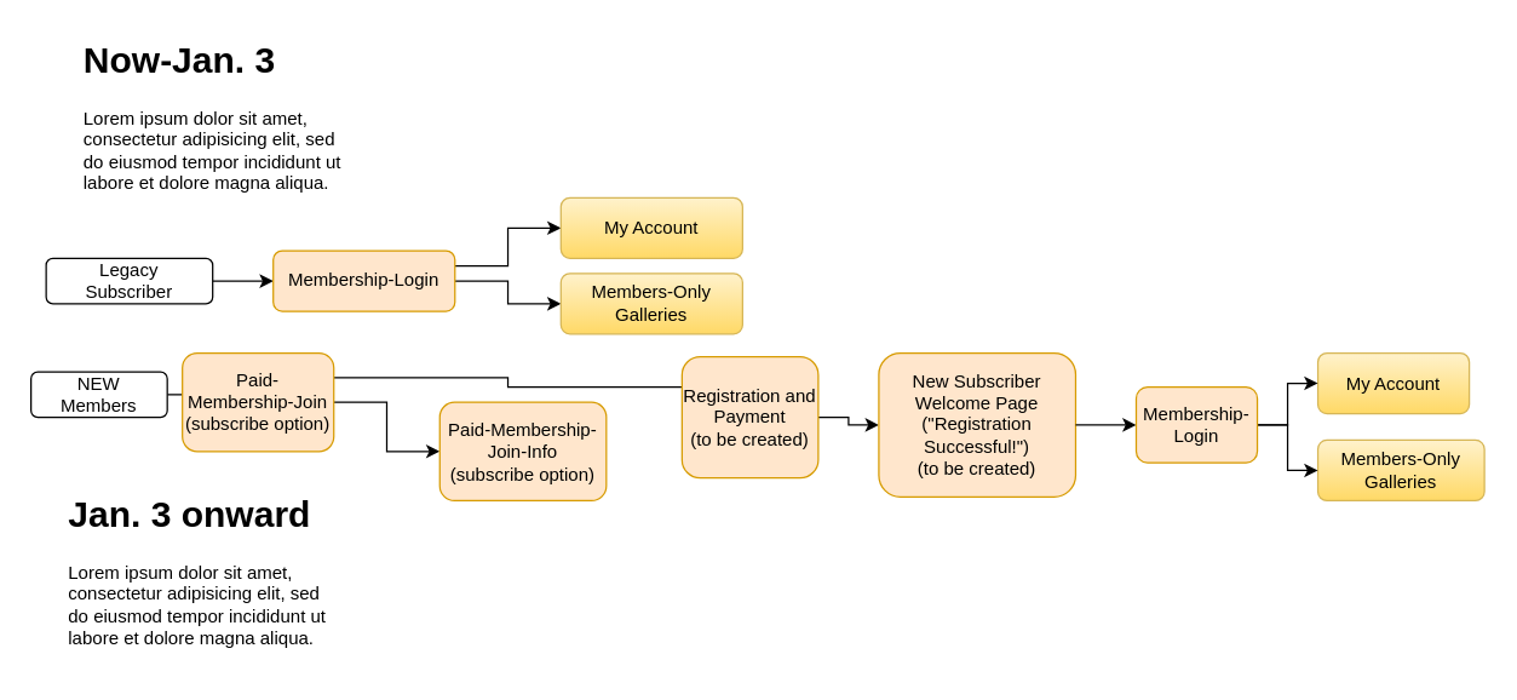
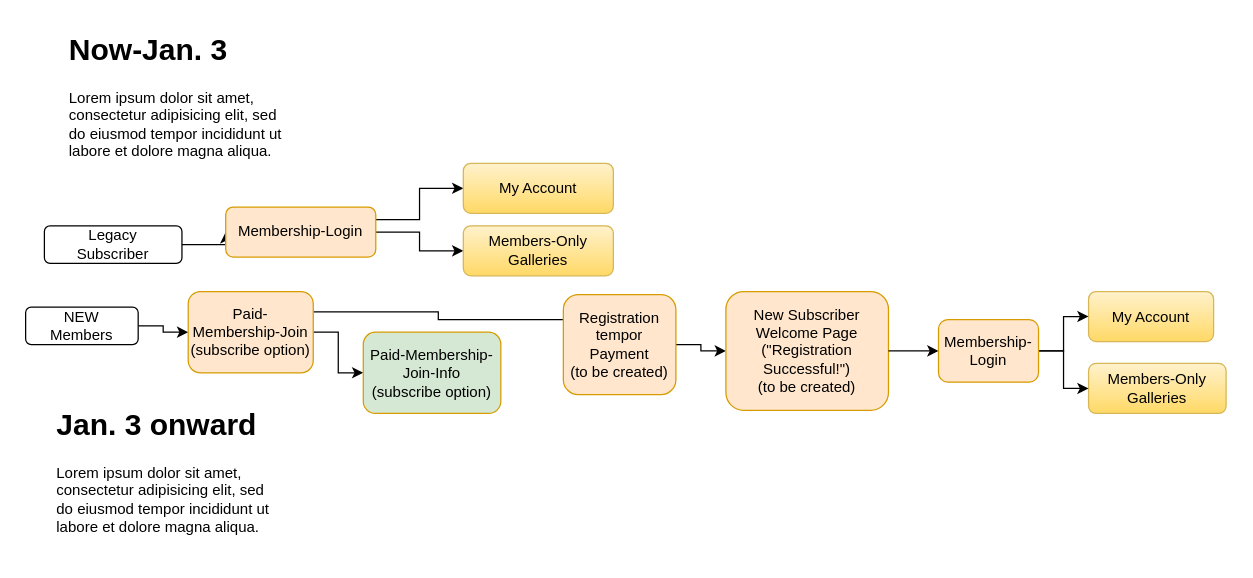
  <mxCell id="0" />
  <mxCell id="1" parent="0" />
  <mxCell id="2" style="edgeStyle=orthogonalEdgeStyle;rounded=0;orthogonalLoop=1;jettySize=auto;html=1;exitX=1;exitY=0.5;exitDx=0;exitDy=0;entryX=0;entryY=0.5;entryDx=0;entryDy=0;" edge="1" parent="1" source="3" target="6"><mxGeometry relative="1" as="geometry" /></mxCell>
- <mxCell id="3" value="Legacy&lt;br&gt;Subscriber" style="rounded=1;whiteSpace=wrap;html=1;fontSize=12;glass=0;strokeWidth=1;shadow=0;" parent="1" vertex="1"><mxGeometry x="30" y="170" width="110" height="30" as="geometry" /></mxCell>
+ <mxCell id="3" value="Legacy&lt;br&gt;Subscriber" style="rounded=1;whiteSpace=wrap;html=1;fontSize=12;glass=0;strokeWidth=1;shadow=0;" parent="1" vertex="1"><mxGeometry x="35" y="180" width="110" height="30" as="geometry" /></mxCell>
  <mxCell id="4" style="edgeStyle=orthogonalEdgeStyle;rounded=0;orthogonalLoop=1;jettySize=auto;html=1;entryX=0;entryY=0.5;entryDx=0;entryDy=0;" edge="1" parent="1" source="6" target="17"><mxGeometry relative="1" as="geometry" /></mxCell>
  <mxCell id="5" style="edgeStyle=orthogonalEdgeStyle;rounded=0;orthogonalLoop=1;jettySize=auto;html=1;exitX=1;exitY=0.25;exitDx=0;exitDy=0;entryX=0;entryY=0.5;entryDx=0;entryDy=0;" edge="1" parent="1" source="6" target="8"><mxGeometry relative="1" as="geometry" /></mxCell>
  <mxCell id="6" value="Membership-Login" style="rounded=1;whiteSpace=wrap;html=1;fontSize=12;glass=0;strokeWidth=1;shadow=0;fillColor=#ffe6cc;strokeColor=#d79b00;" parent="1" vertex="1"><mxGeometry x="180" y="165" width="120" height="40" as="geometry" /></mxCell>
  <mxCell id="7" value="&lt;h1&gt;Now-Jan. 3&lt;/h1&gt;&lt;p&gt;Lorem ipsum dolor sit amet, consectetur adipisicing elit, sed do eiusmod tempor incididunt ut labore et dolore magna aliqua.&lt;/p&gt;" style="text;html=1;strokeColor=none;fillColor=none;spacing=5;spacingTop=-20;whiteSpace=wrap;overflow=hidden;rounded=0;" vertex="1" parent="1"><mxGeometry x="50" y="20" width="190" height="120" as="geometry" /></mxCell>
  <mxCell id="8" value="My Account" style="rounded=1;whiteSpace=wrap;html=1;fontSize=12;glass=0;strokeWidth=1;shadow=0;fillColor=#fff2cc;strokeColor=#d6b656;gradientColor=#ffd966;" vertex="1" parent="1"><mxGeometry x="370" y="130" width="120" height="40" as="geometry" /></mxCell>
  <mxCell id="9" value="" style="edgeStyle=orthogonalEdgeStyle;rounded=0;orthogonalLoop=1;jettySize=auto;html=1;" edge="1" parent="1" source="10" target="13"><mxGeometry relative="1" as="geometry" /></mxCell>
  <mxCell id="10" value="NEW&lt;br&gt;Members" style="rounded=1;whiteSpace=wrap;html=1;fontSize=12;glass=0;strokeWidth=1;shadow=0;" vertex="1" parent="1"><mxGeometry x="20" y="245" width="90" height="30" as="geometry" /></mxCell>
  <mxCell id="11" style="edgeStyle=orthogonalEdgeStyle;rounded=0;orthogonalLoop=1;jettySize=auto;html=1;exitX=1;exitY=0.5;exitDx=0;exitDy=0;entryX=0;entryY=0.5;entryDx=0;entryDy=0;" edge="1" parent="1" source="13" target="14"><mxGeometry relative="1" as="geometry" /></mxCell>
  <mxCell id="12" style="edgeStyle=orthogonalEdgeStyle;rounded=0;orthogonalLoop=1;jettySize=auto;html=1;exitX=1;exitY=0.25;exitDx=0;exitDy=0;entryX=0;entryY=0.25;entryDx=0;entryDy=0;endArrow=none;" edge="1" parent="1" source="13" target="16"><mxGeometry relative="1" as="geometry" /></mxCell>
- <mxCell id="13" value="Paid-Membership-Join&lt;br&gt;(subscribe option)" style="rounded=1;whiteSpace=wrap;html=1;fontSize=12;glass=0;strokeWidth=1;shadow=0;fillColor=#ffe6cc;strokeColor=#d79b00;" vertex="1" parent="1"><mxGeometry x="120" y="232.5" width="100" height="65" as="geometry" /></mxCell>
- <mxCell id="14" value="Paid-Membership-Join-Info&lt;br&gt;(subscribe option)" style="rounded=1;whiteSpace=wrap;html=1;fontSize=12;glass=0;strokeWidth=1;shadow=0;fillColor=#ffe6cc;strokeColor=#d79b00;" vertex="1" parent="1"><mxGeometry x="290" y="265" width="110" height="65" as="geometry" /></mxCell>
+ <mxCell id="13" value="Paid-Membership-Join&lt;br&gt;(subscribe option)" style="rounded=1;whiteSpace=wrap;html=1;fontSize=12;glass=0;strokeWidth=1;shadow=0;fillColor=#ffe6cc;strokeColor=#d79b00;" vertex="1" parent="1"><mxGeometry x="150" y="232.5" width="100" height="65" as="geometry" /></mxCell>
+ <mxCell id="14" value="Paid-Membership-Join-Info&lt;br&gt;(subscribe option)" style="rounded=1;whiteSpace=wrap;html=1;fontSize=12;glass=0;strokeWidth=1;shadow=0;fillColor=#d5e8d4;strokeColor=#d79b00;" vertex="1" parent="1"><mxGeometry x="290" y="265" width="110" height="65" as="geometry" /></mxCell>
  <mxCell id="15" value="" style="edgeStyle=orthogonalEdgeStyle;rounded=0;orthogonalLoop=1;jettySize=auto;html=1;" edge="1" parent="1" source="16" target="19"><mxGeometry relative="1" as="geometry" /></mxCell>
- <mxCell id="16" value="Registration and Payment&lt;br&gt;(to be created)" style="rounded=1;whiteSpace=wrap;html=1;fontSize=12;glass=0;strokeWidth=1;shadow=0;fillColor=#ffe6cc;strokeColor=#d79b00;" vertex="1" parent="1"><mxGeometry x="450" y="235" width="90" height="80" as="geometry" /></mxCell>
+ <mxCell id="16" value="Registration tempor Payment&lt;br&gt;(to be created)" style="rounded=1;whiteSpace=wrap;html=1;fontSize=12;glass=0;strokeWidth=1;shadow=0;fillColor=#ffe6cc;strokeColor=#d79b00;" vertex="1" parent="1"><mxGeometry x="450" y="235" width="90" height="80" as="geometry" /></mxCell>
  <mxCell id="17" value="Members-Only Galleries" style="rounded=1;whiteSpace=wrap;html=1;fontSize=12;glass=0;strokeWidth=1;shadow=0;fillColor=#fff2cc;strokeColor=#d6b656;gradientColor=#ffd966;" vertex="1" parent="1"><mxGeometry x="370" y="180" width="120" height="40" as="geometry" /></mxCell>
  <mxCell id="18" value="Members-Only Galleries" style="rounded=1;whiteSpace=wrap;html=1;fontSize=12;glass=0;strokeWidth=1;shadow=0;fillColor=#fff2cc;strokeColor=#d6b656;gradientColor=#ffd966;" vertex="1" parent="1"><mxGeometry x="870" y="290" width="110" height="40" as="geometry" /></mxCell>
  <mxCell id="19" value="New Subscriber&lt;br&gt;Welcome Page (&quot;Registration&lt;br&gt;Successful!&quot;)&lt;br&gt;(to be created)" style="rounded=1;whiteSpace=wrap;html=1;fontSize=12;glass=0;strokeWidth=1;shadow=0;fillColor=#ffe6cc;strokeColor=#d79b00;" vertex="1" parent="1"><mxGeometry x="580" y="232.5" width="130" height="95" as="geometry" /></mxCell>
  <mxCell id="20" value="My Account" style="rounded=1;whiteSpace=wrap;html=1;fontSize=12;glass=0;strokeWidth=1;shadow=0;fillColor=#fff2cc;strokeColor=#d6b656;gradientColor=#ffd966;" vertex="1" parent="1"><mxGeometry x="870" y="232.5" width="100" height="40" as="geometry" /></mxCell>
  <mxCell id="21" value="&lt;h1&gt;Jan. 3 onward&lt;/h1&gt;&lt;p&gt;Lorem ipsum dolor sit amet, consectetur adipisicing elit, sed do eiusmod tempor incididunt ut labore et dolore magna aliqua.&lt;/p&gt;" style="text;html=1;strokeColor=none;fillColor=none;spacing=5;spacingTop=-20;whiteSpace=wrap;overflow=hidden;rounded=0;" vertex="1" parent="1"><mxGeometry x="40" y="320" width="190" height="120" as="geometry" /></mxCell>
  <mxCell id="22" value="" style="edgeStyle=orthogonalEdgeStyle;rounded=0;orthogonalLoop=1;jettySize=auto;html=1;exitX=1;exitY=0.5;exitDx=0;exitDy=0;" edge="1" parent="1" source="19" target="25"><mxGeometry relative="1" as="geometry"><mxPoint x="710" y="280" as="sourcePoint" /><mxPoint x="870" y="285" as="targetPoint" /><Array as="points" /></mxGeometry></mxCell>
  <mxCell id="23" style="edgeStyle=orthogonalEdgeStyle;rounded=0;orthogonalLoop=1;jettySize=auto;html=1;entryX=0;entryY=0.5;entryDx=0;entryDy=0;" edge="1" parent="1" source="25" target="18"><mxGeometry relative="1" as="geometry" /></mxCell>
  <mxCell id="24" style="edgeStyle=orthogonalEdgeStyle;rounded=0;orthogonalLoop=1;jettySize=auto;html=1;entryX=0;entryY=0.5;entryDx=0;entryDy=0;" edge="1" parent="1" source="25" target="20"><mxGeometry relative="1" as="geometry" /></mxCell>
  <mxCell id="25" value="Membership-Login" style="rounded=1;whiteSpace=wrap;html=1;fontSize=12;glass=0;strokeWidth=1;shadow=0;fillColor=#ffe6cc;strokeColor=#d79b00;" vertex="1" parent="1"><mxGeometry x="750" y="255" width="80" height="50" as="geometry" /></mxCell>
